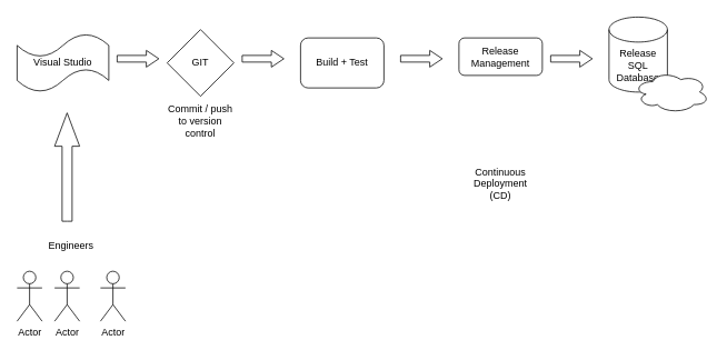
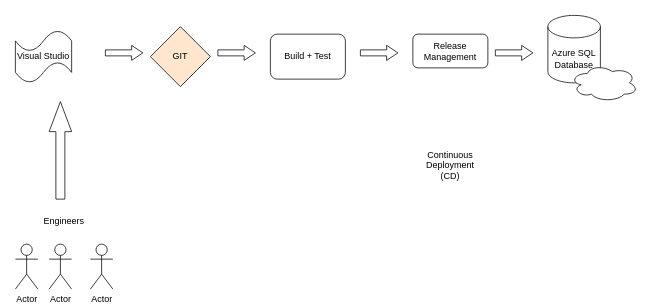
  <mxCell id="0" />
  <mxCell id="1" parent="0" />
  <mxCell id="2" value="Actor" style="shape=umlActor;verticalLabelPosition=bottom;verticalAlign=top;html=1;outlineConnect=0;" vertex="1" parent="1"><mxGeometry x="20" y="325" width="30" height="60" as="geometry" /></mxCell>
  <mxCell id="3" value="Actor" style="shape=umlActor;verticalLabelPosition=bottom;verticalAlign=top;html=1;outlineConnect=0;" vertex="1" parent="1"><mxGeometry x="65" y="325" width="30" height="60" as="geometry" /></mxCell>
  <mxCell id="4" value="Actor" style="shape=umlActor;verticalLabelPosition=bottom;verticalAlign=top;html=1;outlineConnect=0;" vertex="1" parent="1"><mxGeometry x="120" y="325" width="30" height="60" as="geometry" /></mxCell>
  <mxCell id="5" value="Engineers" style="text;html=1;strokeColor=none;fillColor=none;align=center;verticalAlign=middle;whiteSpace=wrap;rounded=0;" vertex="1" parent="1"><mxGeometry x="65" y="285" width="40" height="20" as="geometry" /></mxCell>
  <mxCell id="6" value="" style="html=1;shadow=0;dashed=0;align=center;verticalAlign=middle;shape=mxgraph.arrows2.arrow;dy=0.6;dx=40;direction=north;notch=0;" vertex="1" parent="1"><mxGeometry x="65" y="135" width="30" height="130" as="geometry" /></mxCell>
- <mxCell id="7" value="Visual Studio" style="shape=tape;whiteSpace=wrap;html=1;" vertex="1" parent="1"><mxGeometry x="20" y="40" width="110" height="70" as="geometry" /></mxCell>
- <mxCell id="8" value="GIT" style="rhombus;whiteSpace=wrap;html=1;" vertex="1" parent="1"><mxGeometry x="200" y="35" width="80" height="80" as="geometry" /></mxCell>
+ <mxCell id="7" value="Visual Studio" style="shape=tape;whiteSpace=wrap;html=1;" vertex="1" parent="1"><mxGeometry x="20" y="40" width="75" height="70" as="geometry" /></mxCell>
+ <mxCell id="8" value="GIT" style="rhombus;whiteSpace=wrap;html=1;fillColor=#ffe6cc;" vertex="1" parent="1"><mxGeometry x="200" y="35" width="80" height="80" as="geometry" /></mxCell>
  <mxCell id="9" value="Build + Test" style="rounded=1;whiteSpace=wrap;html=1;" vertex="1" parent="1"><mxGeometry x="360" y="45" width="100" height="60" as="geometry" /></mxCell>
  <mxCell id="10" value="Release Management" style="rounded=1;whiteSpace=wrap;html=1;" vertex="1" parent="1"><mxGeometry x="550" y="45" width="100" height="45" as="geometry" /></mxCell>
- <mxCell id="11" value="Release SQL Database" style="shape=cylinder3;whiteSpace=wrap;html=1;boundedLbl=1;backgroundOutline=1;size=15;" vertex="1" parent="1"><mxGeometry x="730" y="20" width="70" height="90" as="geometry" /></mxCell>
+ <mxCell id="11" value="Azure SQL Database" style="shape=cylinder3;whiteSpace=wrap;html=1;boundedLbl=1;backgroundOutline=1;size=15;" vertex="1" parent="1"><mxGeometry x="730" y="20" width="70" height="90" as="geometry" /></mxCell>
  <mxCell id="12" value="" style="ellipse;shape=cloud;whiteSpace=wrap;html=1;" vertex="1" parent="1"><mxGeometry x="760" y="85" width="90" height="50" as="geometry" /></mxCell>
  <mxCell id="13" value="" style="html=1;shadow=0;dashed=0;align=center;verticalAlign=middle;shape=mxgraph.arrows2.arrow;dy=0.6;dx=15;notch=0;" vertex="1" parent="1"><mxGeometry x="480" y="60" width="50" height="20" as="geometry" /></mxCell>
  <mxCell id="14" value="" style="html=1;shadow=0;dashed=0;align=center;verticalAlign=middle;shape=mxgraph.arrows2.arrow;dy=0.6;dx=15;notch=0;" vertex="1" parent="1"><mxGeometry x="140" y="60" width="50" height="20" as="geometry" /></mxCell>
  <mxCell id="15" value="" style="html=1;shadow=0;dashed=0;align=center;verticalAlign=middle;shape=mxgraph.arrows2.arrow;dy=0.6;dx=15;notch=0;" vertex="1" parent="1"><mxGeometry x="290" y="60" width="50" height="20" as="geometry" /></mxCell>
  <mxCell id="16" value="" style="html=1;shadow=0;dashed=0;align=center;verticalAlign=middle;shape=mxgraph.arrows2.arrow;dy=0.6;dx=15;notch=0;" vertex="1" parent="1"><mxGeometry x="660" y="60" width="50" height="20" as="geometry" /></mxCell>
  <mxCell id="17" value="Continuous Deployment (CD)" style="text;html=1;strokeColor=none;fillColor=none;align=center;verticalAlign=middle;whiteSpace=wrap;rounded=0;" vertex="1" parent="1"><mxGeometry x="580" y="210" width="40" height="20" as="geometry" /></mxCell>
- <mxCell id="18" value="Commit / push to version control" style="text;html=1;strokeColor=none;fillColor=none;align=center;verticalAlign=middle;whiteSpace=wrap;rounded=0;" vertex="1" parent="1"><mxGeometry x="200" y="135" width="80" height="20" as="geometry" /></mxCell>
